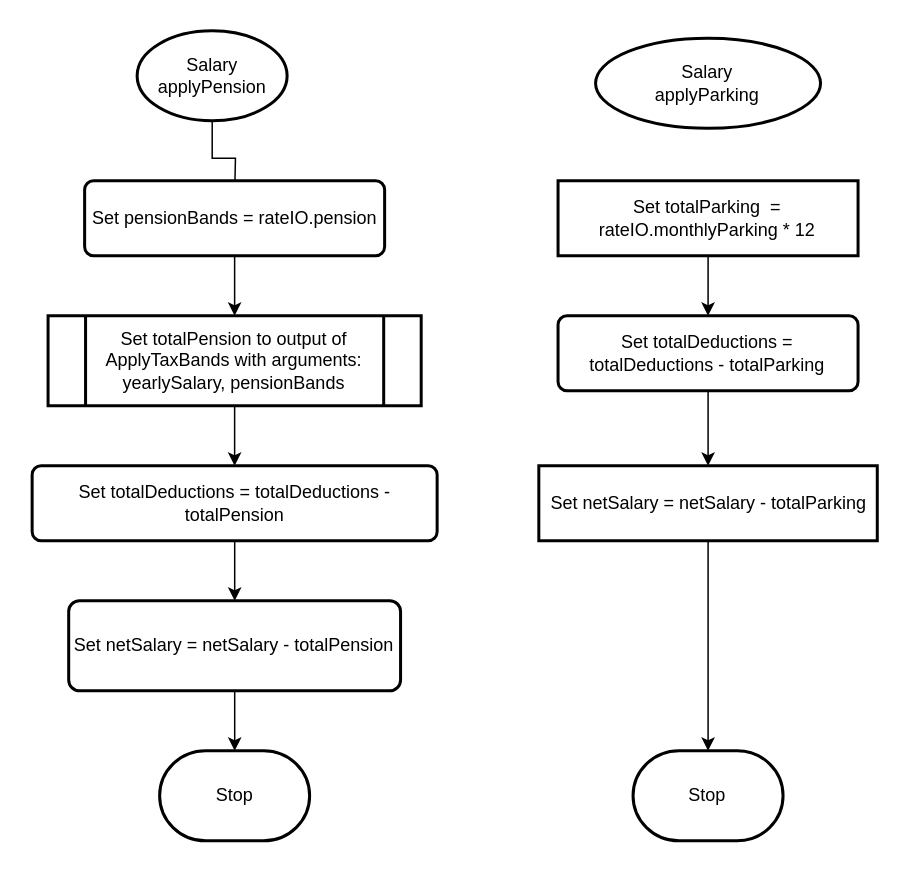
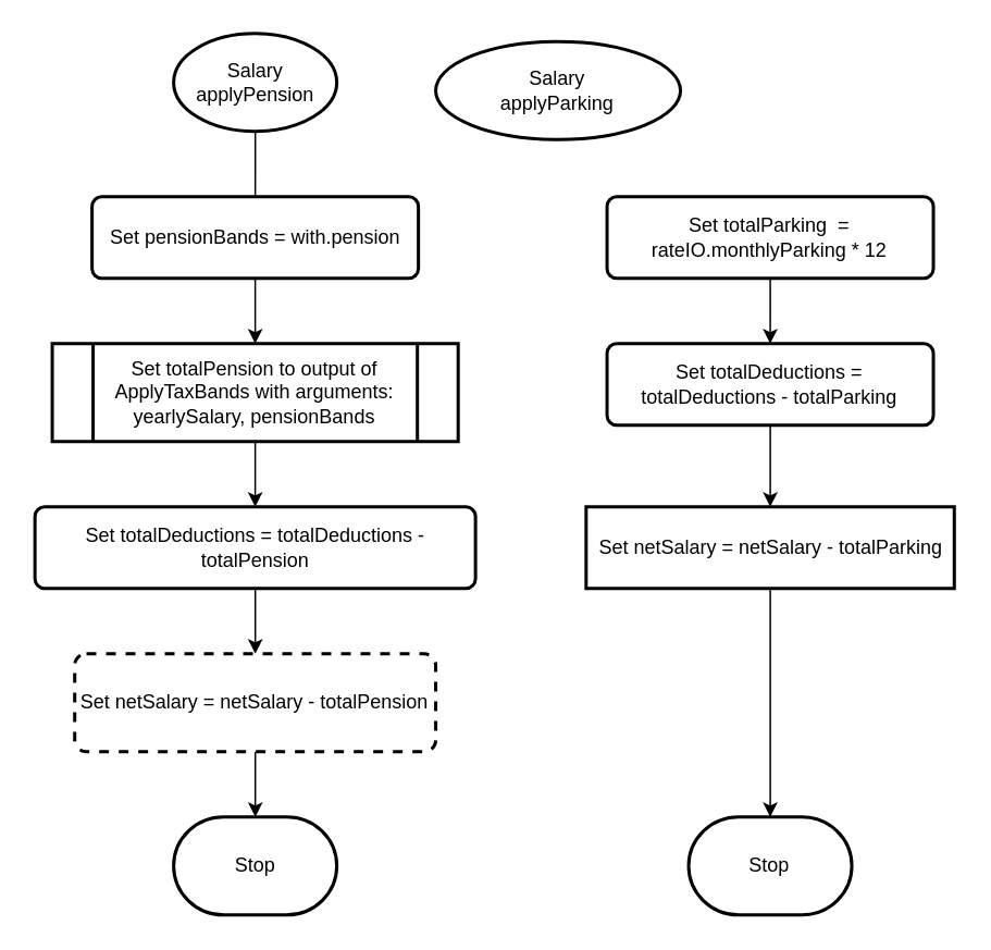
  <mxCell id="0" />
  <mxCell id="1" parent="0" />
  <mxCell id="2" value="" style="edgeStyle=orthogonalEdgeStyle;rounded=0;orthogonalLoop=1;jettySize=auto;html=1;" parent="1" source="3" edge="1"><mxGeometry relative="1" as="geometry"><mxPoint x="155.75" y="130" as="targetPoint" /></mxGeometry></mxCell>
- <mxCell id="3" value="Salary&lt;br&gt;applyPension" style="strokeWidth=2;html=1;shape=mxgraph.flowchart.start_1;whiteSpace=wrap;" parent="1" vertex="1"><mxGeometry x="90.75" y="20" width="100" height="60" as="geometry" /></mxCell>
- <mxCell id="4" value="Salary&lt;br&gt;applyParking" style="strokeWidth=2;html=1;shape=mxgraph.flowchart.start_1;whiteSpace=wrap;" parent="1" vertex="1"><mxGeometry x="396.37" y="25" width="150" height="60" as="geometry" /></mxCell>
+ <mxCell id="3" value="Salary&lt;br&gt;applyPension" style="strokeWidth=2;html=1;shape=mxgraph.flowchart.start_1;whiteSpace=wrap;" parent="1" vertex="1"><mxGeometry x="105.75" y="20" width="100" height="60" as="geometry" /></mxCell>
+ <mxCell id="4" value="Salary&lt;br&gt;applyParking" style="strokeWidth=2;html=1;shape=mxgraph.flowchart.start_1;whiteSpace=wrap;" parent="1" vertex="1"><mxGeometry x="266.37" y="25" width="150" height="60" as="geometry" /></mxCell>
  <mxCell id="5" value="" style="edgeStyle=orthogonalEdgeStyle;rounded=0;orthogonalLoop=1;jettySize=auto;html=1;" parent="1" source="6" target="10" edge="1"><mxGeometry relative="1" as="geometry" /></mxCell>
  <mxCell id="6" value="Set totalPension to output of ApplyTaxBands with arguments:&lt;div&gt;yearlySalary, pensionBands&lt;br&gt;&lt;/div&gt;" style="shape=process;whiteSpace=wrap;html=1;backgroundOutline=1;strokeWidth=2;" parent="1" vertex="1"><mxGeometry x="31.38" y="210" width="248.75" height="60" as="geometry" /></mxCell>
  <mxCell id="7" value="" style="edgeStyle=orthogonalEdgeStyle;rounded=0;orthogonalLoop=1;jettySize=auto;html=1;" parent="1" source="8" target="6" edge="1"><mxGeometry relative="1" as="geometry" /></mxCell>
- <mxCell id="8" value="Set pensionBands = rateIO.pension" style="whiteSpace=wrap;html=1;strokeWidth=2;rounded=1;arcSize=12;" parent="1" vertex="1"><mxGeometry x="55.75" y="120" width="200" height="50" as="geometry" /></mxCell>
+ <mxCell id="8" value="Set pensionBands = with.pension" style="whiteSpace=wrap;html=1;strokeWidth=2;rounded=1;arcSize=12;" parent="1" vertex="1"><mxGeometry x="55.75" y="120" width="200" height="50" as="geometry" /></mxCell>
  <mxCell id="9" value="" style="edgeStyle=orthogonalEdgeStyle;rounded=0;orthogonalLoop=1;jettySize=auto;html=1;" parent="1" source="10" target="12" edge="1"><mxGeometry relative="1" as="geometry" /></mxCell>
  <mxCell id="10" value="Set totalDeductions = totalDeductions - totalPension" style="whiteSpace=wrap;html=1;strokeWidth=2;rounded=1;arcSize=12;" parent="1" vertex="1"><mxGeometry x="20.76" y="310" width="270" height="50" as="geometry" /></mxCell>
  <mxCell id="11" value="" style="edgeStyle=orthogonalEdgeStyle;rounded=0;orthogonalLoop=1;jettySize=auto;html=1;" parent="1" source="12" target="13" edge="1"><mxGeometry relative="1" as="geometry" /></mxCell>
- <mxCell id="12" value="Set netSalary = netSalary - totalPension" style="whiteSpace=wrap;html=1;strokeWidth=2;rounded=1;arcSize=12;" parent="1" vertex="1"><mxGeometry x="45.13" y="400" width="221.25" height="60" as="geometry" /></mxCell>
+ <mxCell id="12" value="Set netSalary = netSalary - totalPension" style="whiteSpace=wrap;html=1;strokeWidth=2;rounded=1;arcSize=12;dashed=1;" parent="1" vertex="1"><mxGeometry x="45.13" y="400" width="221.25" height="60" as="geometry" /></mxCell>
  <mxCell id="13" value="Stop" style="strokeWidth=2;html=1;shape=mxgraph.flowchart.terminator;whiteSpace=wrap;" parent="1" vertex="1"><mxGeometry x="105.75" y="500" width="100" height="60" as="geometry" /></mxCell>
  <mxCell id="14" value="" style="edgeStyle=orthogonalEdgeStyle;rounded=0;orthogonalLoop=1;jettySize=auto;html=1;" parent="1" source="15" edge="1"><mxGeometry relative="1" as="geometry"><mxPoint x="471.37" y="210" as="targetPoint" /></mxGeometry></mxCell>
- <mxCell id="15" value="Set totalParking&amp;nbsp; = rateIO.monthlyParking * 12" style="whiteSpace=wrap;html=1;strokeWidth=2;arcSize=12;rounded=0;" parent="1" vertex="1"><mxGeometry x="371.37" y="120" width="200" height="50" as="geometry" /></mxCell>
+ <mxCell id="15" value="Set totalParking&amp;nbsp; = rateIO.monthlyParking * 12" style="whiteSpace=wrap;html=1;strokeWidth=2;rounded=1;arcSize=12;" parent="1" vertex="1"><mxGeometry x="371.37" y="120" width="200" height="50" as="geometry" /></mxCell>
  <mxCell id="16" value="" style="edgeStyle=orthogonalEdgeStyle;rounded=0;orthogonalLoop=1;jettySize=auto;html=1;" parent="1" source="17" target="19" edge="1"><mxGeometry relative="1" as="geometry" /></mxCell>
  <mxCell id="17" value="Set totalDeductions = totalDeductions - totalParking" style="whiteSpace=wrap;html=1;strokeWidth=2;rounded=1;arcSize=12;" parent="1" vertex="1"><mxGeometry x="371.37" y="210" width="200" height="50" as="geometry" /></mxCell>
  <mxCell id="18" value="" style="edgeStyle=orthogonalEdgeStyle;rounded=0;orthogonalLoop=1;jettySize=auto;html=1;" parent="1" source="19" target="20" edge="1"><mxGeometry relative="1" as="geometry" /></mxCell>
  <mxCell id="19" value="Set netSalary = netSalary - totalParking" style="whiteSpace=wrap;html=1;strokeWidth=2;arcSize=12;rounded=0;" parent="1" vertex="1"><mxGeometry x="358.55" y="310" width="225.63" height="50" as="geometry" /></mxCell>
  <mxCell id="20" value="Stop" style="strokeWidth=2;html=1;shape=mxgraph.flowchart.terminator;whiteSpace=wrap;" parent="1" vertex="1"><mxGeometry x="421.37" y="500" width="100" height="60" as="geometry" /></mxCell>
